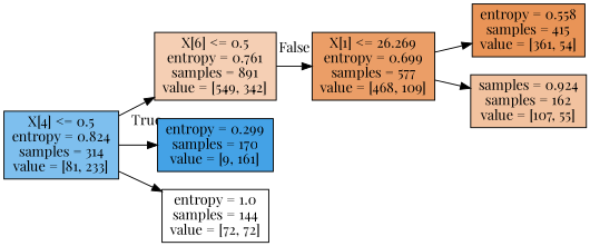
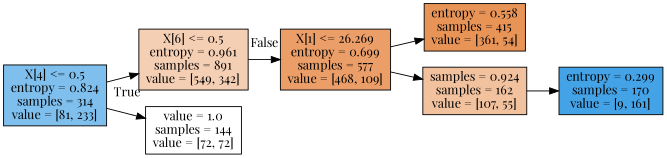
  digraph {
    fontname="Playfair Display"
    rankdir=LR
    node [color=black fontname="Playfair Display" shape=box style=filled]
    edge [fontname="Playfair Display"]
-   n1 [fillcolor="#f5cfb4" label="X[6] <= 0.5\nentropy = 0.761\nsamples = 891\nvalue = [549, 342]"]
+   n1 [fillcolor="#f5cfb4" label="X[6] <= 0.5\nentropy = 0.961\nsamples = 891\nvalue = [549, 342]"]
    n2 [fillcolor="#eb9e67" label="X[1] <= 26.269\nentropy = 0.699\nsamples = 577\nvalue = [468, 109]"]
    n3 [fillcolor="#7ebfee" label="X[4] <= 0.5\nentropy = 0.824\nsamples = 314\nvalue = [81, 233]"]
    n4 [fillcolor="#44a2e6" label="entropy = 0.299\nsamples = 170\nvalue = [9, 161]"]
-   n5 [fillcolor="#ffffff" label="entropy = 1.0\nsamples = 144\nvalue = [72, 72]"]
+   n5 [fillcolor="#ffffff" label="value = 1.0\nsamples = 144\nvalue = [72, 72]"]
    n6 [fillcolor="#e99457" label="entropy = 0.558\nsamples = 415\nvalue = [361, 54]"]
    n7 [fillcolor="#f2c29f" label="samples = 0.924\nsamples = 162\nvalue = [107, 55]"]
    n1 -> n2 [headlabel=False labelangle=-45 labeldistance=2.5]
    n2 -> n6
    n2 -> n7
    n3 -> n1 [headlabel=True labelangle=45 labeldistance=2.5]
-   n3 -> n4
+   n7 -> n4
    n3 -> n5
  }
